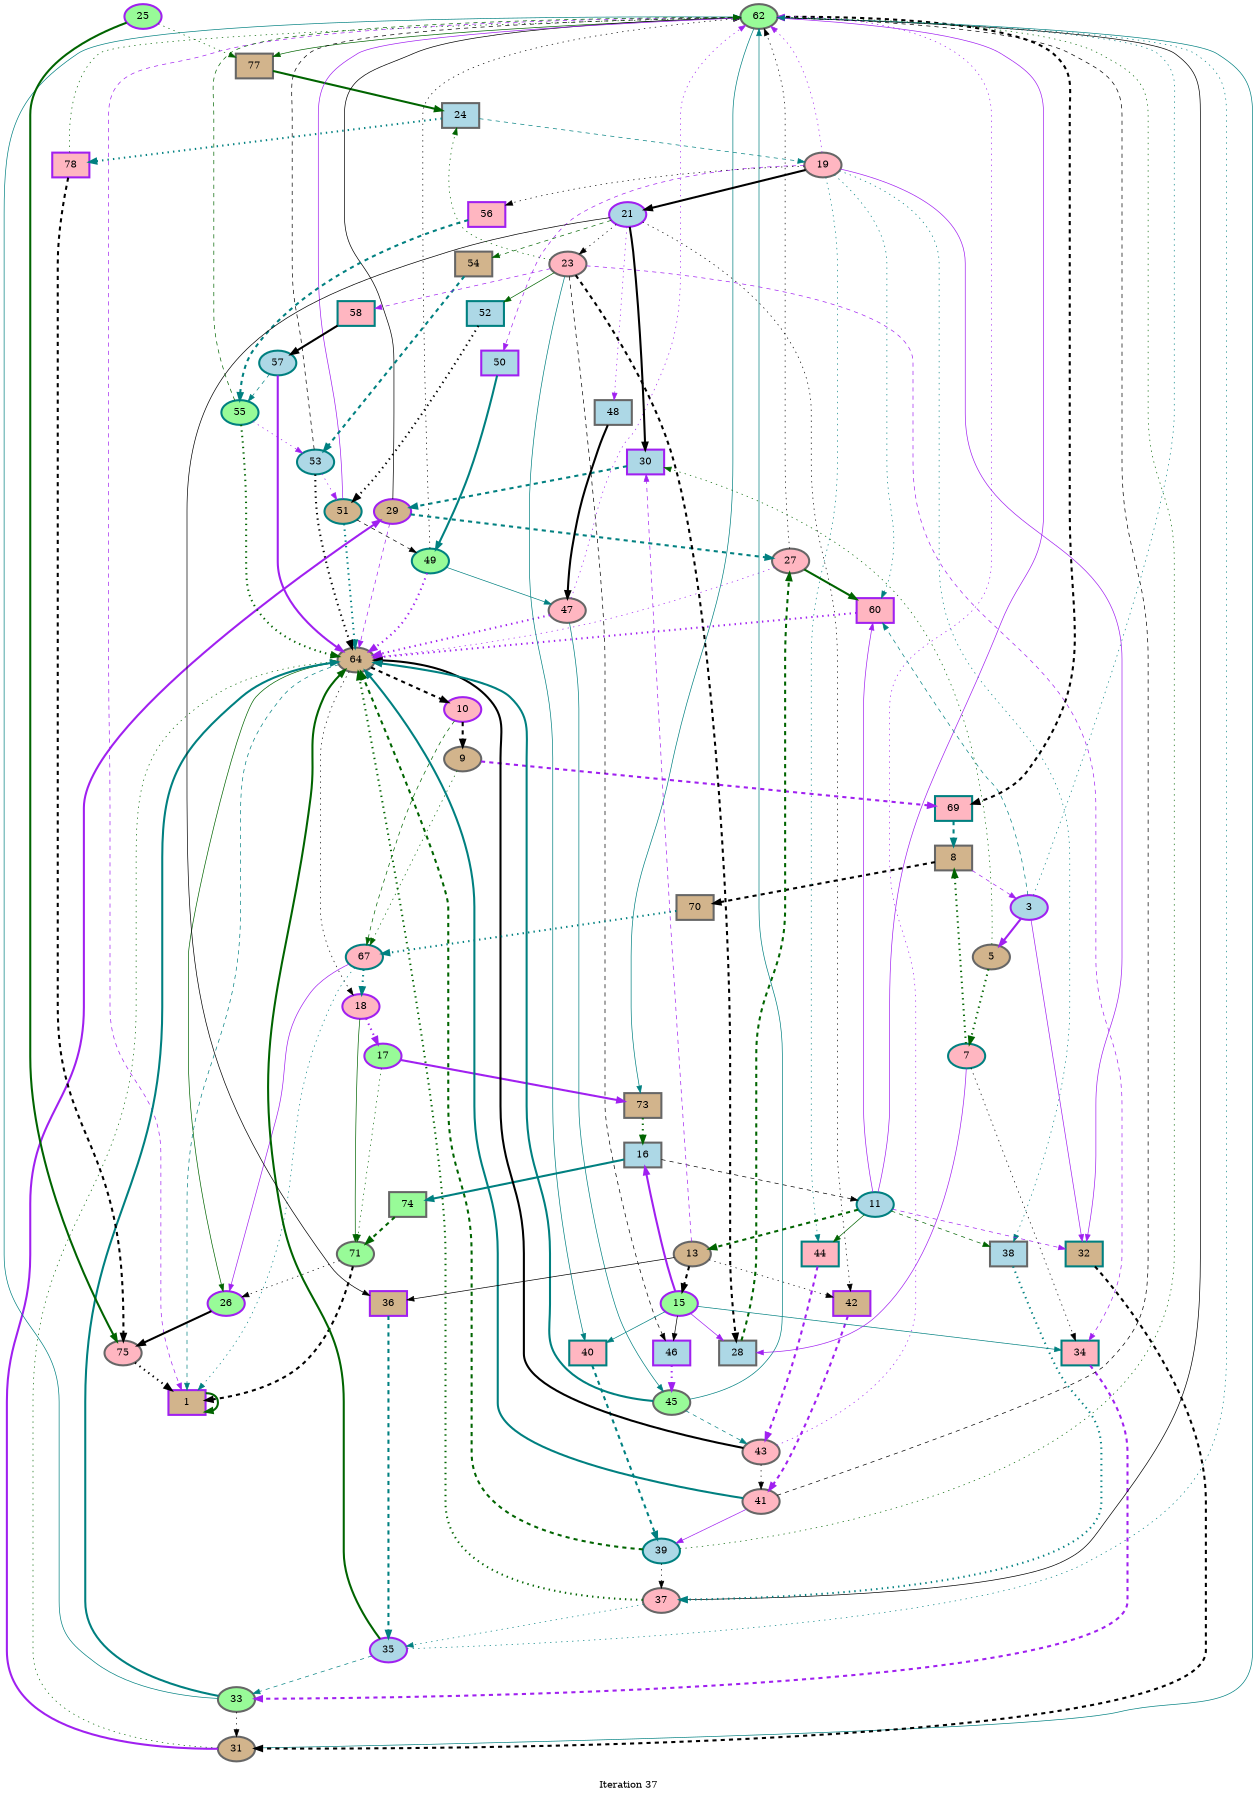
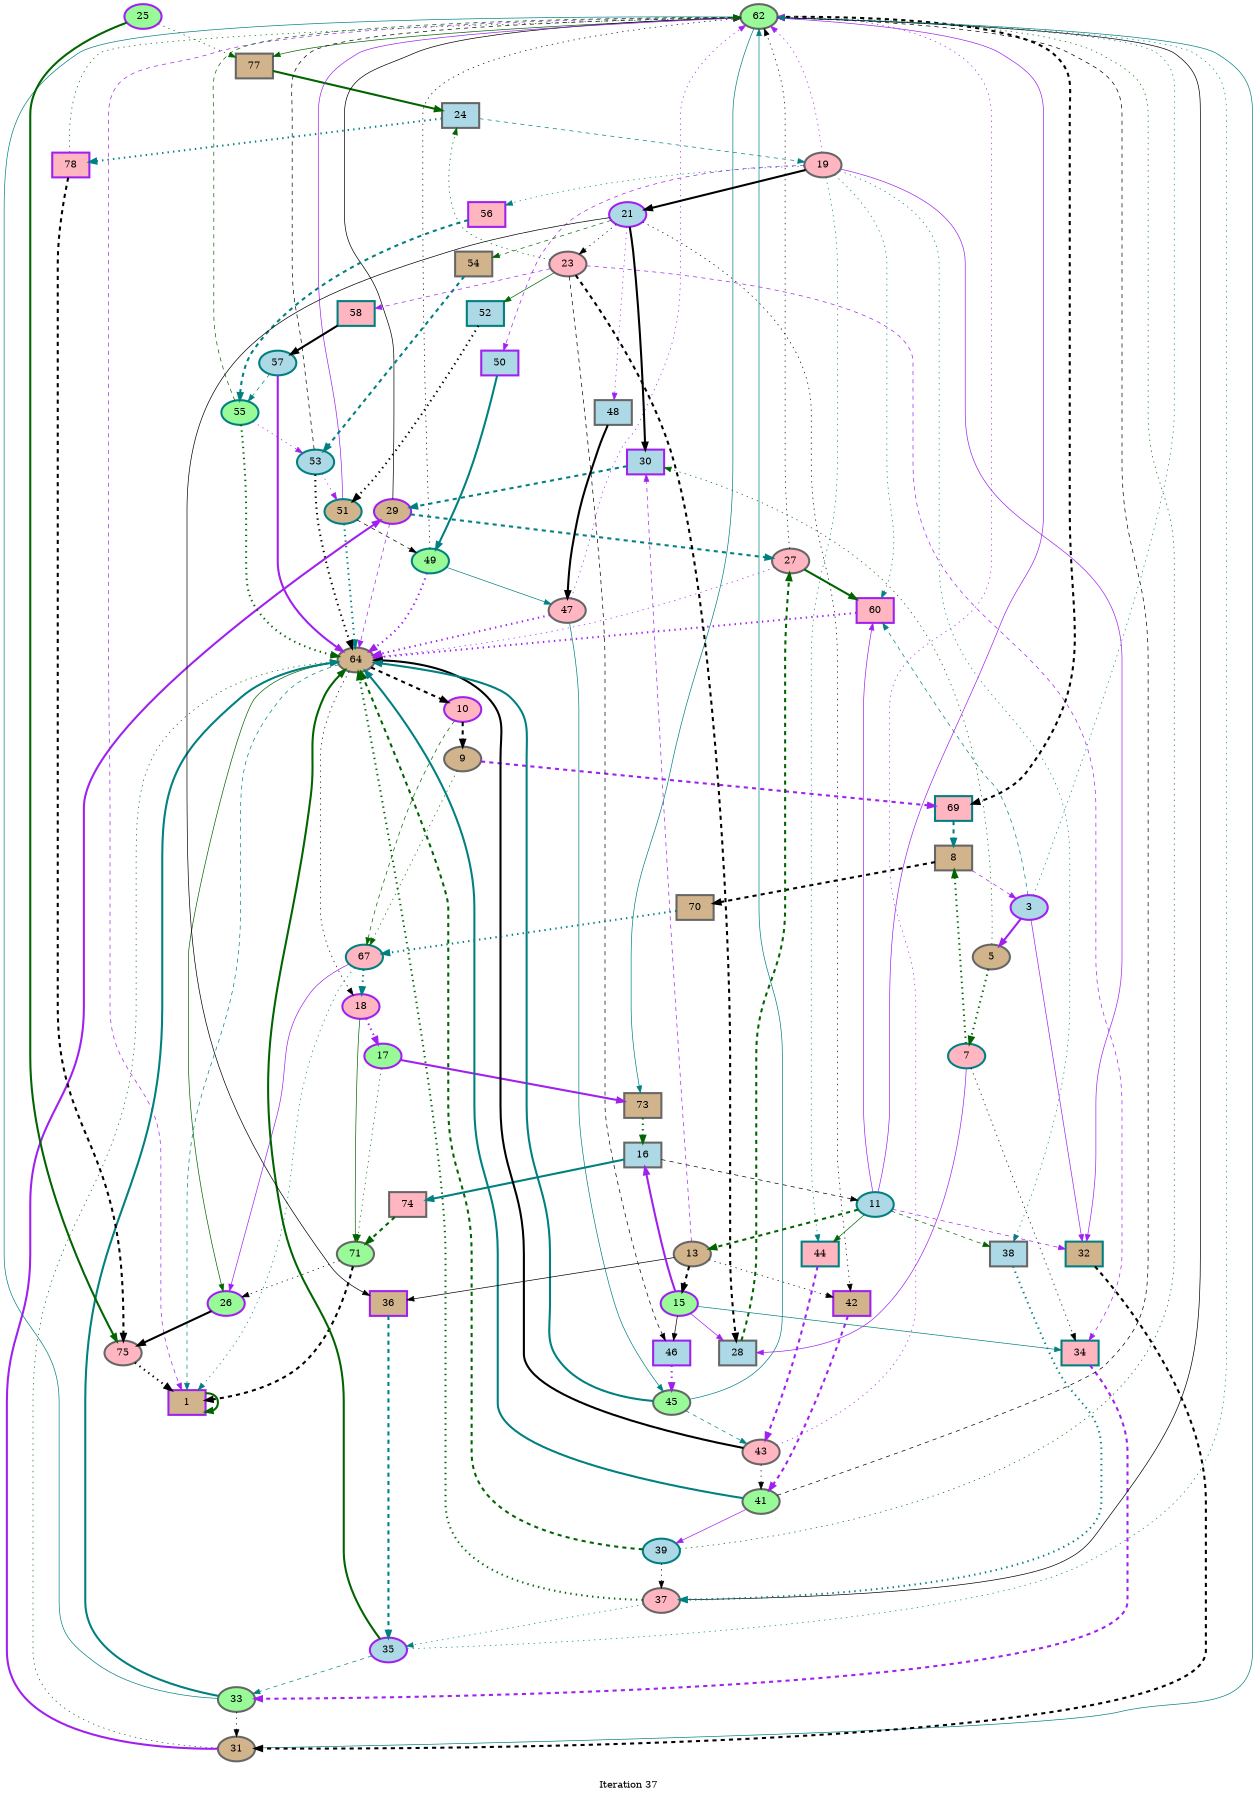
  digraph {
    label="Iteration 37"
    node [color=gray40 fillcolor=lightpink penwidth=3 style=filled]
    edge [color=teal penwidth=1 style=dotted]
    n1 [fillcolor=palegreen label=62]
    n2 [color=purple fillcolor=tan label=1 shape=rectangle]
    n3 [fillcolor=tan label=77 shape=rectangle]
    n4 [fillcolor=tan label=73 shape=rectangle]
    n5 [color=teal label=69 shape=rectangle]
    n6 [fillcolor=lightblue label=24 shape=rectangle]
    n7 [fillcolor=lightblue label=16 shape=rectangle]
    n8 [fillcolor=tan label=8 shape=rectangle]
    n9 [fillcolor=tan label=64]
    n10 [color=purple fillcolor=palegreen label=26]
    n11 [color=purple label=18]
    n12 [color=purple label=10]
    n13 [label=75]
    n14 [color=purple fillcolor=palegreen label=17]
    n15 [fillcolor=palegreen label=71]
    n16 [fillcolor=tan label=9]
    n17 [color=teal label=67]
    n18 [color=purple label=60 shape=rectangle]
    n19 [label=27]
    n20 [fillcolor=lightblue label=28 shape=rectangle]
    n21 [color=purple fillcolor=tan label=29]
    n22 [color=purple fillcolor=lightblue label=30 shape=rectangle]
    n23 [fillcolor=tan label=31]
    n24 [color=teal fillcolor=tan label=32 shape=rectangle]
    n25 [fillcolor=palegreen label=33]
    n26 [color=teal label=34 shape=rectangle]
    n27 [color=purple fillcolor=lightblue label=35]
    n28 [color=purple fillcolor=tan label=36 shape=rectangle]
    n29 [label=37]
    n30 [fillcolor=lightblue label=38 shape=rectangle]
    n31 [color=teal fillcolor=lightblue label=39]
-   n32 [color=teal label=40 shape=rectangle]
-   n33 [label=41]
+   n33 [fillcolor=palegreen label=41]
    n34 [color=purple fillcolor=tan label=42 shape=rectangle]
    n35 [label=43]
    n36 [color=teal label=44 shape=rectangle]
    n37 [fillcolor=palegreen label=45]
    n38 [color=purple fillcolor=lightblue label=46 shape=rectangle]
    n39 [label=47]
    n40 [fillcolor=lightblue label=48 shape=rectangle]
    n41 [color=teal fillcolor=palegreen label=49]
    n42 [color=purple fillcolor=lightblue label=50 shape=rectangle]
    n43 [color=teal fillcolor=tan label=51]
    n44 [color=teal fillcolor=lightblue label=52 shape=rectangle]
    n45 [color=teal fillcolor=lightblue label=53]
    n46 [fillcolor=tan label=54 shape=rectangle]
    n47 [color=teal fillcolor=palegreen label=55]
    n48 [color=purple label=56 shape=rectangle]
    n49 [color=teal fillcolor=lightblue label=57]
    n50 [color=teal label=58 shape=rectangle]
    n51 [label=19]
    n52 [color=purple fillcolor=lightblue label=21]
    n53 [label=23]
    n54 [color=purple label=78 shape=rectangle]
    n55 [color=purple fillcolor=palegreen label=25]
    n56 [color=teal fillcolor=lightblue label=11]
    n57 [fillcolor=tan label=13]
    n58 [color=purple fillcolor=palegreen label=15]
-   n59 [fillcolor=palegreen label=74 shape=rectangle]
+   n59 [label=74 shape=rectangle]
    n60 [color=purple fillcolor=lightblue label=3]
    n61 [fillcolor=tan label=5]
    n62 [color=teal label=7]
    n63 [fillcolor=tan label=70 shape=rectangle]
    n1 -> n2 [color=purple style=dashed]
    n1 -> n3 [color=darkgreen style=bold]
    n1 -> n4 [style=bold]
    n1 -> n5 [color=black penwidth=3 style=dashed]
    n2 -> n2 [color=darkgreen penwidth=3 style=bold]
    n3 -> n6 [color=darkgreen penwidth=3 style=bold]
    n4 -> n7 [color=darkgreen penwidth=3]
    n5 -> n8 [penwidth=3 style=dashed]
    n6 -> n51 [style=dashed]
    n6 -> n54 [penwidth=3]
    n7 -> n56 [color=black style=dashed]
    n7 -> n59 [penwidth=3 style=bold]
    n8 -> n60 [color=purple style=dashed]
    n8 -> n63 [color=black penwidth=3 style=dashed]
    n9 -> n2 [style=dashed]
    n9 -> n10 [color=darkgreen style=bold]
    n9 -> n11 [color=black]
    n9 -> n12 [color=black penwidth=3 style=dashed]
    n10 -> n13 [color=black penwidth=3 style=bold]
    n11 -> n14 [color=purple penwidth=3]
    n11 -> n15 [color=darkgreen style=bold]
    n12 -> n16 [color=black penwidth=3 style=dashed]
    n12 -> n17 [color=darkgreen style=dashed]
    n13 -> n2 [color=black penwidth=3]
    n14 -> n4 [color=purple penwidth=3 style=bold]
    n14 -> n15 [color=darkgreen]
    n15 -> n2 [color=black penwidth=3 style=dashed]
    n15 -> n10 [color=black]
    n16 -> n5 [color=purple penwidth=3 style=dashed]
    n16 -> n17 [color=darkgreen]
    n17 -> n2
    n17 -> n10 [color=purple style=bold]
    n17 -> n11 [penwidth=3]
    n18 -> n9 [color=purple penwidth=3]
    n19 -> n1 [color=black]
    n19 -> n9 [color=purple]
    n19 -> n18 [color=darkgreen penwidth=3 style=bold]
    n20 -> n19 [color=darkgreen penwidth=3 style=dashed]
    n21 -> n1 [color=black style=bold]
    n21 -> n9 [color=purple style=dashed]
    n21 -> n19 [penwidth=3 style=dashed]
    n22 -> n21 [penwidth=3 style=dashed]
    n23 -> n1 [style=bold]
    n23 -> n9 [color=darkgreen]
    n23 -> n21 [color=purple penwidth=3 style=bold]
    n24 -> n23 [color=black penwidth=3 style=dashed]
    n25 -> n1 [style=bold]
    n25 -> n9 [penwidth=3 style=bold]
    n25 -> n23 [color=black]
    n26 -> n25 [color=purple penwidth=3 style=dashed]
    n27 -> n1
    n27 -> n9 [color=darkgreen penwidth=3 style=bold]
    n27 -> n25 [style=dashed]
    n28 -> n27 [penwidth=3 style=dashed]
    n29 -> n1 [color=black style=bold]
    n29 -> n9 [color=darkgreen penwidth=3]
    n29 -> n27
    n30 -> n29 [penwidth=3]
    n31 -> n1 [color=darkgreen]
    n31 -> n9 [color=darkgreen penwidth=3 style=dashed]
    n31 -> n29 [color=black]
-   n32 -> n31 [penwidth=3 style=dashed]
    n33 -> n1 [color=black style=dashed]
    n33 -> n9 [penwidth=3 style=bold]
    n33 -> n31 [color=purple style=bold]
    n34 -> n33 [color=purple penwidth=3 style=dashed]
    n35 -> n1 [color=purple]
    n35 -> n9 [color=black penwidth=3 style=bold]
    n35 -> n33 [color=black]
    n36 -> n35 [color=purple penwidth=3 style=dashed]
    n37 -> n1 [style=bold]
    n37 -> n9 [penwidth=3 style=bold]
    n37 -> n35 [style=dashed]
    n38 -> n37 [color=purple penwidth=3]
    n39 -> n1 [color=purple]
    n39 -> n9 [color=purple penwidth=3]
    n39 -> n37 [style=bold]
    n40 -> n39 [color=black penwidth=3 style=bold]
    n41 -> n1 [color=black]
    n41 -> n9 [color=purple penwidth=3]
    n41 -> n39 [style=bold]
    n42 -> n41 [penwidth=3 style=bold]
    n43 -> n1 [color=purple style=bold]
    n43 -> n9 [penwidth=3]
    n43 -> n41 [color=black style=dashed]
    n44 -> n43 [color=black penwidth=3]
    n45 -> n1 [color=black style=dashed]
    n45 -> n9 [color=black penwidth=3]
    n45 -> n43 [color=purple]
    n46 -> n45 [penwidth=3 style=dashed]
    n47 -> n1 [color=darkgreen style=dashed]
    n47 -> n9 [color=darkgreen penwidth=3]
    n47 -> n45 [color=purple]
    n48 -> n47 [penwidth=3 style=dashed]
    n49 -> n9 [color=purple penwidth=3 style=bold]
    n49 -> n47 [style=dashed]
    n50 -> n49 [color=black penwidth=3 style=bold]
    n51 -> n1 [color=purple]
    n51 -> n18
    n51 -> n24 [color=purple style=bold]
    n51 -> n30
    n51 -> n36
    n51 -> n42 [color=purple style=dashed]
-   n51 -> n48 [color=black]
+   n51 -> n48
    n51 -> n52 [color=black penwidth=3 style=bold]
    n52 -> n22 [color=black penwidth=3 style=bold]
    n52 -> n28 [color=black style=bold]
    n52 -> n34 [color=black]
    n52 -> n40 [color=purple]
    n52 -> n46 [color=darkgreen style=dashed]
    n52 -> n53 [color=black]
    n53 -> n6 [color=darkgreen]
    n53 -> n20 [color=black penwidth=3 style=dashed]
    n53 -> n26 [color=purple style=dashed]
-   n53 -> n32 [style=bold]
    n53 -> n38 [color=black style=dashed]
    n53 -> n44 [color=darkgreen style=bold]
    n53 -> n50 [color=purple style=dashed]
    n54 -> n1 [color=darkgreen]
    n54 -> n13 [color=black penwidth=3 style=dashed]
    n55 -> n3 [color=darkgreen]
    n55 -> n13 [color=darkgreen penwidth=3 style=bold]
    n56 -> n1 [color=purple style=bold]
    n56 -> n18 [color=purple style=bold]
    n56 -> n24 [color=purple style=dashed]
    n56 -> n30 [color=darkgreen style=dashed]
    n56 -> n36 [color=darkgreen style=bold]
    n56 -> n57 [color=darkgreen penwidth=3 style=dashed]
    n57 -> n22 [color=purple style=dashed]
    n57 -> n28 [color=black style=bold]
    n57 -> n34 [color=black]
    n57 -> n58 [color=black penwidth=3 style=dashed]
    n58 -> n7 [color=purple penwidth=3 style=bold]
    n58 -> n20 [color=purple style=bold]
    n58 -> n26 [style=bold]
-   n58 -> n32 [style=bold]
    n58 -> n38 [color=black style=bold]
    n59 -> n15 [color=darkgreen penwidth=3 style=dashed]
    n60 -> n1
    n60 -> n18 [style=dashed]
    n60 -> n24 [color=purple style=bold]
    n60 -> n61 [color=purple penwidth=3 style=bold]
    n61 -> n22 [color=darkgreen]
    n61 -> n62 [color=darkgreen penwidth=3]
    n62 -> n8 [color=darkgreen penwidth=3]
    n62 -> n20 [color=purple style=bold]
    n62 -> n26 [color=black]
    n63 -> n17 [penwidth=3]
  }
